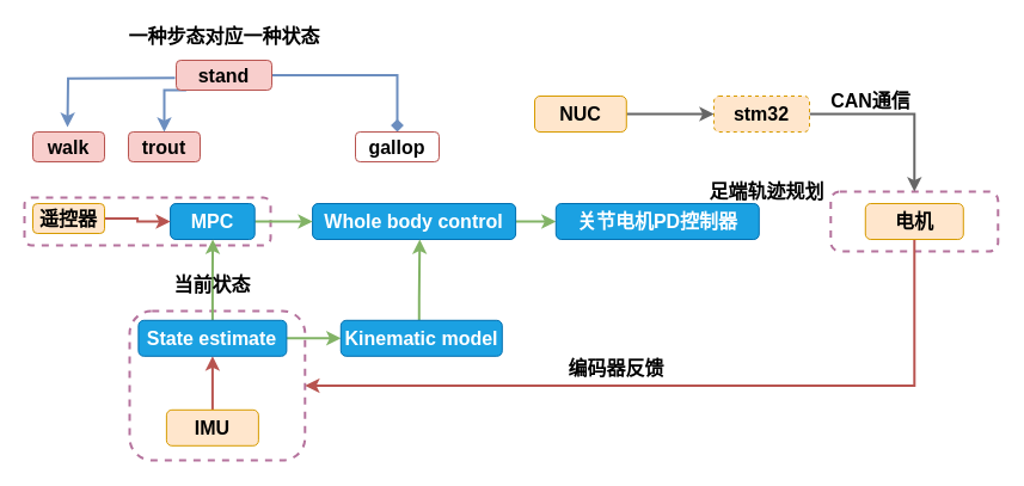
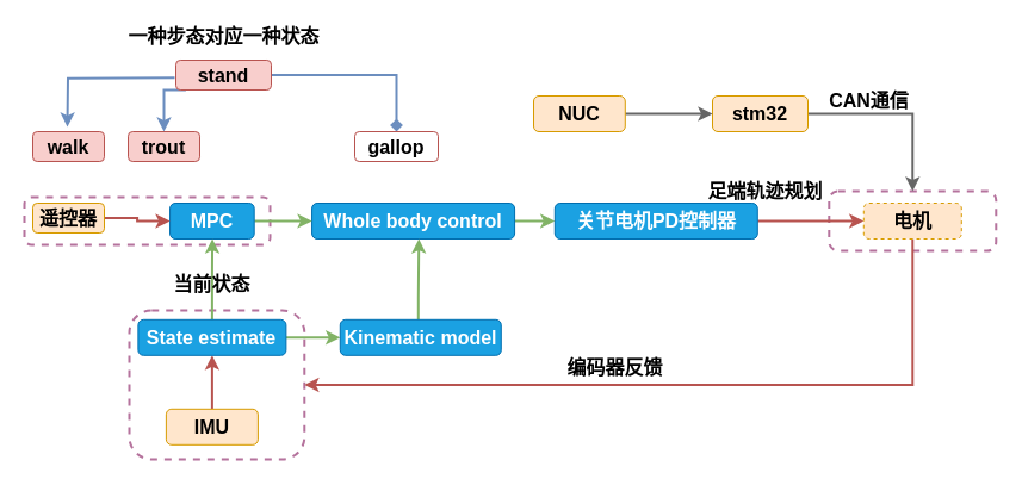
  <mxCell id="0" />
  <mxCell id="1" parent="0" />
  <mxCell id="2" value="" style="rounded=1;whiteSpace=wrap;html=1;fillColor=none;dashed=1;strokeColor=#B5739D;strokeWidth=2;" vertex="1" parent="1"><mxGeometry x="108" y="260" width="146.79" height="125" as="geometry" /></mxCell>
  <mxCell id="3" value="" style="rounded=1;whiteSpace=wrap;html=1;fillColor=none;dashed=1;strokeColor=#B5739D;strokeWidth=2;" vertex="1" parent="1"><mxGeometry x="694.79" y="160" width="140" height="50" as="geometry" /></mxCell>
  <mxCell id="4" style="edgeStyle=orthogonalEdgeStyle;rounded=0;orthogonalLoop=1;jettySize=auto;html=1;entryX=0.5;entryY=0;entryDx=0;entryDy=0;strokeWidth=2;exitX=1;exitY=0.5;exitDx=0;exitDy=0;fillColor=#f5f5f5;strokeColor=#666666;" edge="1" parent="1" source="5" target="3"><mxGeometry relative="1" as="geometry" /></mxCell>
- <mxCell id="5" value="&lt;font color=&quot;#000000&quot;&gt;stm32&lt;/font&gt;" style="rounded=1;whiteSpace=wrap;html=1;fontSize=16;fillColor=#ffe6cc;strokeColor=#d79b00;fontStyle=1;dashed=1;" vertex="1" parent="1"><mxGeometry x="597" y="80" width="80" height="30" as="geometry" /></mxCell>
+ <mxCell id="5" value="&lt;font color=&quot;#000000&quot;&gt;stm32&lt;/font&gt;" style="rounded=1;whiteSpace=wrap;html=1;fontSize=16;fillColor=#ffe6cc;strokeColor=#d79b00;fontStyle=1" vertex="1" parent="1"><mxGeometry x="597" y="80" width="80" height="30" as="geometry" /></mxCell>
  <mxCell id="6" value="" style="edgeStyle=orthogonalEdgeStyle;rounded=0;orthogonalLoop=1;jettySize=auto;html=1;strokeWidth=2;fillColor=#dae8fc;strokeColor=#6c8ebf;entryX=0.5;entryY=0;entryDx=0;entryDy=0;exitX=0;exitY=0.75;exitDx=0;exitDy=0;" edge="1" parent="1"><mxGeometry relative="1" as="geometry"><mxPoint x="56" y="106" as="targetPoint" /><mxPoint x="146" y="64.75" as="sourcePoint" /></mxGeometry></mxCell>
  <mxCell id="7" style="edgeStyle=orthogonalEdgeStyle;rounded=0;orthogonalLoop=1;jettySize=auto;html=1;entryX=0.5;entryY=0;entryDx=0;entryDy=0;strokeWidth=2;exitX=0.105;exitY=1;exitDx=0;exitDy=0;exitPerimeter=0;fillColor=#dae8fc;strokeColor=#6c8ebf;" edge="1" parent="1" source="9" target="12"><mxGeometry relative="1" as="geometry" /></mxCell>
  <mxCell id="8" value="" style="edgeStyle=orthogonalEdgeStyle;rounded=0;orthogonalLoop=1;jettySize=auto;html=1;strokeWidth=2;entryX=0.5;entryY=0;entryDx=0;entryDy=0;fillColor=#dae8fc;strokeColor=#6c8ebf;endArrow=diamond;" edge="1" parent="1" source="9" target="13"><mxGeometry relative="1" as="geometry" /></mxCell>
  <mxCell id="9" value="stand" style="rounded=1;whiteSpace=wrap;html=1;fillColor=#f8cecc;strokeColor=#b85450;horizontal=1;fontSize=16;fontStyle=1" vertex="1" parent="1"><mxGeometry x="147" y="50" width="80" height="25" as="geometry" /></mxCell>
  <mxCell id="10" value="&lt;b&gt;一种步态对应一种状态&lt;/b&gt;" style="text;html=1;resizable=0;autosize=1;align=center;verticalAlign=middle;points=[];fillColor=none;strokeColor=none;rounded=0;fontSize=16;" vertex="1" parent="1"><mxGeometry x="97" y="20" width="180" height="20" as="geometry" /></mxCell>
  <mxCell id="11" value="walk" style="rounded=1;whiteSpace=wrap;html=1;fillColor=#f8cecc;strokeColor=#b85450;horizontal=1;fontSize=16;fontStyle=1" vertex="1" parent="1"><mxGeometry x="27" y="110" width="60" height="25" as="geometry" /></mxCell>
  <mxCell id="12" value="trout" style="rounded=1;whiteSpace=wrap;html=1;fillColor=#f8cecc;strokeColor=#b85450;horizontal=1;fontSize=16;fontStyle=1" vertex="1" parent="1"><mxGeometry x="107" y="110" width="60" height="25" as="geometry" /></mxCell>
  <mxCell id="13" value="gallop" style="rounded=1;whiteSpace=wrap;html=1;fillColor=#ffffff;strokeColor=#b85450;horizontal=1;fontSize=16;fontStyle=1;" vertex="1" parent="1"><mxGeometry x="297" y="110" width="70" height="25" as="geometry" /></mxCell>
  <mxCell id="14" value="" style="rounded=1;whiteSpace=wrap;html=1;fillColor=none;dashed=1;strokeColor=#B5739D;strokeWidth=2;" vertex="1" parent="1"><mxGeometry x="20" y="165" width="206" height="40" as="geometry" /></mxCell>
  <mxCell id="15" value="" style="edgeStyle=orthogonalEdgeStyle;rounded=0;orthogonalLoop=1;jettySize=auto;html=1;strokeWidth=2;fillColor=#f5f5f5;strokeColor=#666666;" edge="1" parent="1" source="16" target="5"><mxGeometry relative="1" as="geometry" /></mxCell>
  <mxCell id="16" value="&lt;font color=&quot;#000000&quot;&gt;NUC&lt;/font&gt;" style="rounded=1;whiteSpace=wrap;html=1;fontSize=16;fillColor=#ffe6cc;strokeColor=#d79b00;fontStyle=1" vertex="1" parent="1"><mxGeometry x="447" y="80" width="76.79" height="30" as="geometry" /></mxCell>
  <mxCell id="17" value="" style="edgeStyle=orthogonalEdgeStyle;rounded=0;orthogonalLoop=1;jettySize=auto;html=1;strokeWidth=2;fillColor=#d5e8d4;strokeColor=#82b366;" edge="1" parent="1" source="18" target="22"><mxGeometry relative="1" as="geometry" /></mxCell>
  <mxCell id="18" value="Whole body control" style="rounded=1;whiteSpace=wrap;html=1;fillColor=#1ba1e2;strokeColor=#006EAF;horizontal=1;fontSize=16;fontColor=#ffffff;fontStyle=1" vertex="1" parent="1"><mxGeometry x="261.09" y="170" width="170" height="30" as="geometry" /></mxCell>
  <mxCell id="19" value="" style="edgeStyle=orthogonalEdgeStyle;rounded=0;orthogonalLoop=1;jettySize=auto;html=1;strokeWidth=2;fillColor=#d5e8d4;strokeColor=#82b366;" edge="1" parent="1" source="20" target="18"><mxGeometry relative="1" as="geometry" /></mxCell>
  <mxCell id="20" value="MPC" style="rounded=1;whiteSpace=wrap;html=1;fillColor=#1ba1e2;strokeColor=#006EAF;horizontal=1;fontSize=16;fontColor=#ffffff;fontStyle=1" vertex="1" parent="1"><mxGeometry x="142.09" y="170" width="70.6" height="30" as="geometry" /></mxCell>
+ <mxCell id="21" value="" style="edgeStyle=orthogonalEdgeStyle;rounded=0;orthogonalLoop=1;jettySize=auto;html=1;strokeWidth=2;fillColor=#f8cecc;strokeColor=#b85450;" edge="1" parent="1" source="22" target="32"><mxGeometry relative="1" as="geometry" /></mxCell>
  <mxCell id="22" value="关节电机PD控制器" style="rounded=1;whiteSpace=wrap;html=1;fillColor=#1ba1e2;strokeColor=#006EAF;horizontal=1;fontSize=16;fontColor=#ffffff;fontStyle=1" vertex="1" parent="1"><mxGeometry x="464.79" y="170" width="170" height="30" as="geometry" /></mxCell>
  <mxCell id="23" value="" style="edgeStyle=orthogonalEdgeStyle;rounded=0;orthogonalLoop=1;jettySize=auto;html=1;strokeWidth=2;fillColor=#f8cecc;strokeColor=#b85450;" edge="1" parent="1" source="24" target="27"><mxGeometry relative="1" as="geometry" /></mxCell>
  <mxCell id="24" value="&lt;font color=&quot;#000000&quot;&gt;IMU&lt;/font&gt;" style="rounded=1;whiteSpace=wrap;html=1;fontSize=16;fillColor=#ffe6cc;strokeColor=#d79b00;fontStyle=1" vertex="1" parent="1"><mxGeometry x="138.89" y="342.81" width="77" height="30" as="geometry" /></mxCell>
  <mxCell id="25" value="" style="edgeStyle=orthogonalEdgeStyle;rounded=0;orthogonalLoop=1;jettySize=auto;html=1;strokeWidth=2;entryX=0.895;entryY=1.073;entryDx=0;entryDy=0;entryPerimeter=0;fillColor=#d5e8d4;strokeColor=#82b366;" edge="1" parent="1" source="27"><mxGeometry relative="1" as="geometry"><mxPoint x="177.577" y="200" as="targetPoint" /></mxGeometry></mxCell>
  <mxCell id="26" value="" style="edgeStyle=orthogonalEdgeStyle;rounded=0;orthogonalLoop=1;jettySize=auto;html=1;strokeWidth=2;fillColor=#d5e8d4;strokeColor=#82b366;" edge="1" parent="1" source="27" target="30"><mxGeometry relative="1" as="geometry" /></mxCell>
  <mxCell id="27" value="State estimate" style="rounded=1;whiteSpace=wrap;html=1;fillColor=#1ba1e2;strokeColor=#006EAF;horizontal=1;fontSize=16;fontColor=#ffffff;fontStyle=1" vertex="1" parent="1"><mxGeometry x="115.39" y="267.81" width="124" height="30" as="geometry" /></mxCell>
  <mxCell id="28" value="&lt;b&gt;当前状态&lt;br&gt;&lt;/b&gt;" style="text;html=1;resizable=0;autosize=1;align=center;verticalAlign=middle;points=[];fillColor=none;strokeColor=none;rounded=0;fontSize=16;" vertex="1" parent="1"><mxGeometry x="137.39" y="227.81" width="80" height="20" as="geometry" /></mxCell>
  <mxCell id="29" style="edgeStyle=orthogonalEdgeStyle;rounded=0;orthogonalLoop=1;jettySize=auto;html=1;strokeWidth=2;fillColor=#d5e8d4;strokeColor=#82b366;" edge="1" parent="1"><mxGeometry relative="1" as="geometry"><mxPoint x="350.29" y="267.81" as="sourcePoint" /><mxPoint x="350.79" y="200" as="targetPoint" /><Array as="points"><mxPoint x="350.79" y="250" /><mxPoint x="350.79" y="250" /></Array></mxGeometry></mxCell>
  <mxCell id="30" value="Kinematic model" style="rounded=1;whiteSpace=wrap;html=1;fillColor=#1ba1e2;strokeColor=#006EAF;horizontal=1;fontSize=16;fontColor=#ffffff;fontStyle=1" vertex="1" parent="1"><mxGeometry x="284.79" y="267.81" width="135" height="30" as="geometry" /></mxCell>
  <mxCell id="31" style="edgeStyle=orthogonalEdgeStyle;rounded=0;orthogonalLoop=1;jettySize=auto;html=1;entryX=1;entryY=0.5;entryDx=0;entryDy=0;strokeWidth=2;fillColor=#f8cecc;strokeColor=#b85450;" edge="1" parent="1" source="32" target="2"><mxGeometry relative="1" as="geometry"><Array as="points"><mxPoint x="764.79" y="323" /></Array></mxGeometry></mxCell>
- <mxCell id="32" value="电机" style="rounded=1;whiteSpace=wrap;html=1;fontSize=16;fillColor=#ffe6cc;strokeColor=#d79b00;fontStyle=1" vertex="1" parent="1"><mxGeometry x="723.79" y="170" width="82" height="30" as="geometry" /></mxCell>
+ <mxCell id="32" value="电机" style="rounded=1;whiteSpace=wrap;html=1;fontSize=16;fillColor=#ffe6cc;strokeColor=#d79b00;fontStyle=1;dashed=1;" vertex="1" parent="1"><mxGeometry x="723.79" y="170" width="82" height="30" as="geometry" /></mxCell>
  <mxCell id="33" value="&lt;b&gt;编码器反馈&lt;br&gt;&lt;/b&gt;" style="text;html=1;resizable=0;autosize=1;align=center;verticalAlign=middle;points=[];fillColor=none;strokeColor=none;rounded=0;fontSize=16;" vertex="1" parent="1"><mxGeometry x="464.79" y="297.81" width="100" height="20" as="geometry" /></mxCell>
  <mxCell id="34" value="" style="edgeStyle=orthogonalEdgeStyle;rounded=0;orthogonalLoop=1;jettySize=auto;html=1;strokeWidth=2;fillColor=#f8cecc;strokeColor=#b85450;" edge="1" parent="1" source="35" target="20"><mxGeometry relative="1" as="geometry" /></mxCell>
  <mxCell id="35" value="&lt;font color=&quot;#000000&quot;&gt;遥控器&lt;/font&gt;" style="rounded=1;whiteSpace=wrap;html=1;fontSize=16;fillColor=#ffe6cc;strokeColor=#d79b00;fontStyle=1" vertex="1" parent="1"><mxGeometry x="27" y="170" width="60" height="25" as="geometry" /></mxCell>
  <mxCell id="36" value="&lt;b&gt;CAN通信&lt;br&gt;&lt;/b&gt;" style="text;html=1;resizable=0;autosize=1;align=center;verticalAlign=middle;points=[];fillColor=none;strokeColor=none;rounded=0;fontSize=16;" vertex="1" parent="1"><mxGeometry x="688" y="74" width="80" height="20" as="geometry" /></mxCell>
  <mxCell id="37" value="&lt;b&gt;足端轨迹规划&lt;br&gt;&lt;/b&gt;" style="text;html=1;resizable=0;autosize=1;align=center;verticalAlign=middle;points=[];fillColor=none;strokeColor=none;rounded=0;fontSize=16;" vertex="1" parent="1"><mxGeometry x="586" y="150" width="110" height="20" as="geometry" /></mxCell>
